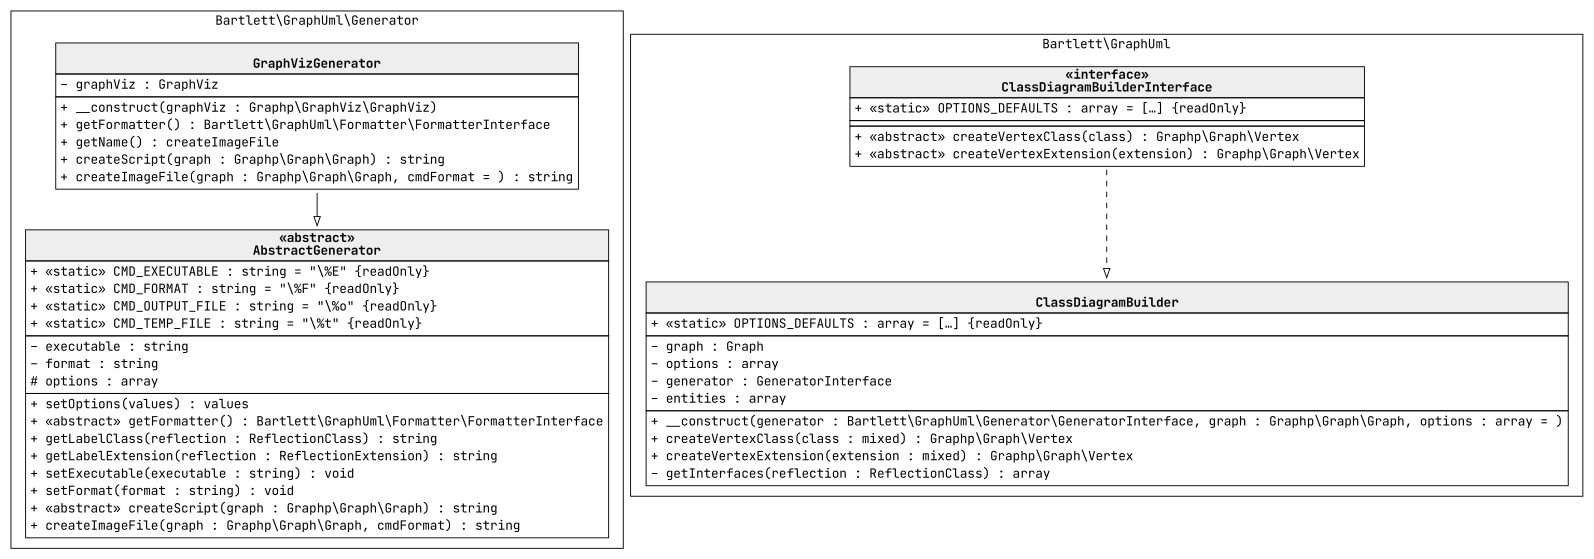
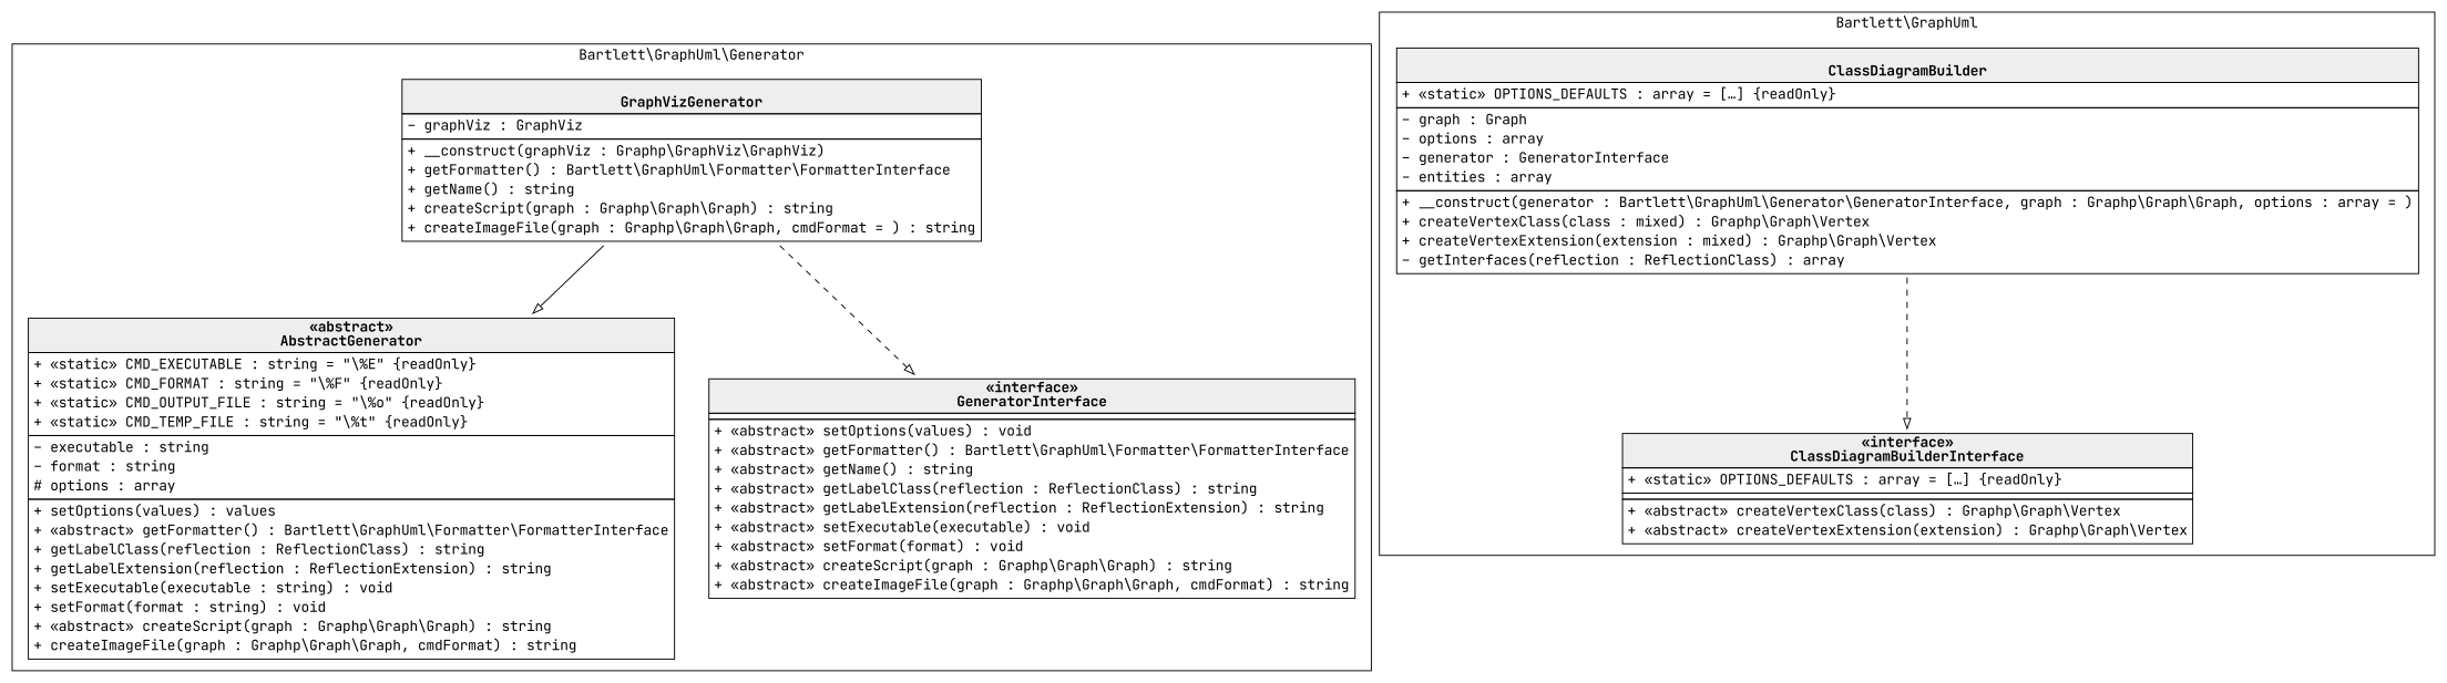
  digraph {
    fontname="JetBrains Mono"
    node [fontname="JetBrains Mono" shape=none]
    edge [arrowhead=empty fontname="JetBrains Mono" style=dashed]
-   n1 [label=< <table cellspacing="0" border="0" cellborder="1">     <tr><td bgcolor="#eeeeee"><b><br/>GraphVizGenerator</b></td></tr>     <tr><td><table border="0" cellspacing="0" cellpadding="2">     <tr><td align="left">– graphViz : GraphViz</td></tr> </table></td></tr>     <tr><td><table border="0" cellspacing="0" cellpadding="2">     <tr><td align="left">+ __construct(graphViz : Graphp\\GraphViz\\GraphViz)</td></tr>     <tr><td align="left">+ getFormatter() : Bartlett\\GraphUml\\Formatter\\FormatterInterface</td></tr>     <tr><td align="left">+ getName() : createImageFile</td></tr>     <tr><td align="left">+ createScript(graph : Graphp\\Graph\\Graph) : string</td></tr>     <tr><td align="left">+ createImageFile(graph : Graphp\\Graph\\Graph, cmdFormat = ) : string</td></tr> </table></td></tr> </table>>]
+   n1 [label=< <table cellspacing="0" border="0" cellborder="1">     <tr><td bgcolor="#eeeeee"><b><br/>GraphVizGenerator</b></td></tr>     <tr><td><table border="0" cellspacing="0" cellpadding="2">     <tr><td align="left">– graphViz : GraphViz</td></tr> </table></td></tr>     <tr><td><table border="0" cellspacing="0" cellpadding="2">     <tr><td align="left">+ __construct(graphViz : Graphp\\GraphViz\\GraphViz)</td></tr>     <tr><td align="left">+ getFormatter() : Bartlett\\GraphUml\\Formatter\\FormatterInterface</td></tr>     <tr><td align="left">+ getName() : string</td></tr>     <tr><td align="left">+ createScript(graph : Graphp\\Graph\\Graph) : string</td></tr>     <tr><td align="left">+ createImageFile(graph : Graphp\\Graph\\Graph, cmdFormat = ) : string</td></tr> </table></td></tr> </table>>]
    n2 [label=< <table cellspacing="0" border="0" cellborder="1">     <tr><td bgcolor="#eeeeee"><b>«abstract»<br/>AbstractGenerator</b></td></tr>     <tr><td><table border="0" cellspacing="0" cellpadding="2">     <tr><td align="left">+ «static» CMD_EXECUTABLE : string = "\%E" {readOnly}</td></tr>     <tr><td align="left">+ «static» CMD_FORMAT : string = "\%F" {readOnly}</td></tr>     <tr><td align="left">+ «static» CMD_OUTPUT_FILE : string = "\%o" {readOnly}</td></tr>     <tr><td align="left">+ «static» CMD_TEMP_FILE : string = "\%t" {readOnly}</td></tr> </table></td></tr>     <tr><td><table border="0" cellspacing="0" cellpadding="2">     <tr><td align="left">– executable : string</td></tr>     <tr><td align="left">– format : string</td></tr>     <tr><td align="left"># options : array</td></tr> </table></td></tr>     <tr><td><table border="0" cellspacing="0" cellpadding="2">     <tr><td align="left">+ setOptions(values) : values</td></tr>     <tr><td align="left">+ «abstract» getFormatter() : Bartlett\\GraphUml\\Formatter\\FormatterInterface</td></tr>     <tr><td align="left">+ getLabelClass(reflection : ReflectionClass) : string</td></tr>     <tr><td align="left">+ getLabelExtension(reflection : ReflectionExtension) : string</td></tr>     <tr><td align="left">+ setExecutable(executable : string) : void</td></tr>     <tr><td align="left">+ setFormat(format : string) : void</td></tr>     <tr><td align="left">+ «abstract» createScript(graph : Graphp\\Graph\\Graph) : string</td></tr>     <tr><td align="left">+ createImageFile(graph : Graphp\\Graph\\Graph, cmdFormat) : string</td></tr> </table></td></tr> </table>>]
+   n3 [label=< <table cellspacing="0" border="0" cellborder="1">     <tr><td bgcolor="#eeeeee"><b>«interface»<br/>GeneratorInterface</b></td></tr>     <tr><td></td></tr>     <tr><td><table border="0" cellspacing="0" cellpadding="2">     <tr><td align="left">+ «abstract» setOptions(values) : void</td></tr>     <tr><td align="left">+ «abstract» getFormatter() : Bartlett\\GraphUml\\Formatter\\FormatterInterface</td></tr>     <tr><td align="left">+ «abstract» getName() : string</td></tr>     <tr><td align="left">+ «abstract» getLabelClass(reflection : ReflectionClass) : string</td></tr>     <tr><td align="left">+ «abstract» getLabelExtension(reflection : ReflectionExtension) : string</td></tr>     <tr><td align="left">+ «abstract» setExecutable(executable) : void</td></tr>     <tr><td align="left">+ «abstract» setFormat(format) : void</td></tr>     <tr><td align="left">+ «abstract» createScript(graph : Graphp\\Graph\\Graph) : string</td></tr>     <tr><td align="left">+ «abstract» createImageFile(graph : Graphp\\Graph\\Graph, cmdFormat) : string</td></tr> </table></td></tr> </table>>]
    n4 [label=< <table cellspacing="0" border="0" cellborder="1">     <tr><td bgcolor="#eeeeee"><b><br/>ClassDiagramBuilder</b></td></tr>     <tr><td><table border="0" cellspacing="0" cellpadding="2">     <tr><td align="left">+ «static» OPTIONS_DEFAULTS : array = […] {readOnly}</td></tr> </table></td></tr>     <tr><td><table border="0" cellspacing="0" cellpadding="2">     <tr><td align="left">– graph : Graph</td></tr>     <tr><td align="left">– options : array</td></tr>     <tr><td align="left">– generator : GeneratorInterface</td></tr>     <tr><td align="left">– entities : array</td></tr> </table></td></tr>     <tr><td><table border="0" cellspacing="0" cellpadding="2">     <tr><td align="left">+ __construct(generator : Bartlett\\GraphUml\\Generator\\GeneratorInterface, graph : Graphp\\Graph\\Graph, options : array = )</td></tr>     <tr><td align="left">+ createVertexClass(class : mixed) : Graphp\\Graph\\Vertex</td></tr>     <tr><td align="left">+ createVertexExtension(extension : mixed) : Graphp\\Graph\\Vertex</td></tr>     <tr><td align="left">– getInterfaces(reflection : ReflectionClass) : array</td></tr> </table></td></tr> </table>>]
    n5 [label=< <table cellspacing="0" border="0" cellborder="1">     <tr><td bgcolor="#eeeeee"><b>«interface»<br/>ClassDiagramBuilderInterface</b></td></tr>     <tr><td><table border="0" cellspacing="0" cellpadding="2">     <tr><td align="left">+ «static» OPTIONS_DEFAULTS : array = […] {readOnly}</td></tr> </table></td></tr>     <tr><td></td></tr>     <tr><td><table border="0" cellspacing="0" cellpadding="2">     <tr><td align="left">+ «abstract» createVertexClass(class) : Graphp\\Graph\\Vertex</td></tr>     <tr><td align="left">+ «abstract» createVertexExtension(extension) : Graphp\\Graph\\Vertex</td></tr> </table></td></tr> </table>>]
    subgraph cluster_1 {
      label="Bartlett\\GraphUml\\Generator"
      n1
      n2
+     n3
    }
    subgraph cluster_2 {
      label="Bartlett\\GraphUml"
      n4
      n5
    }
    n1 -> n2 [style=filled]
-   n5 -> n4
+   n1 -> n3
+   n4 -> n5
  }
